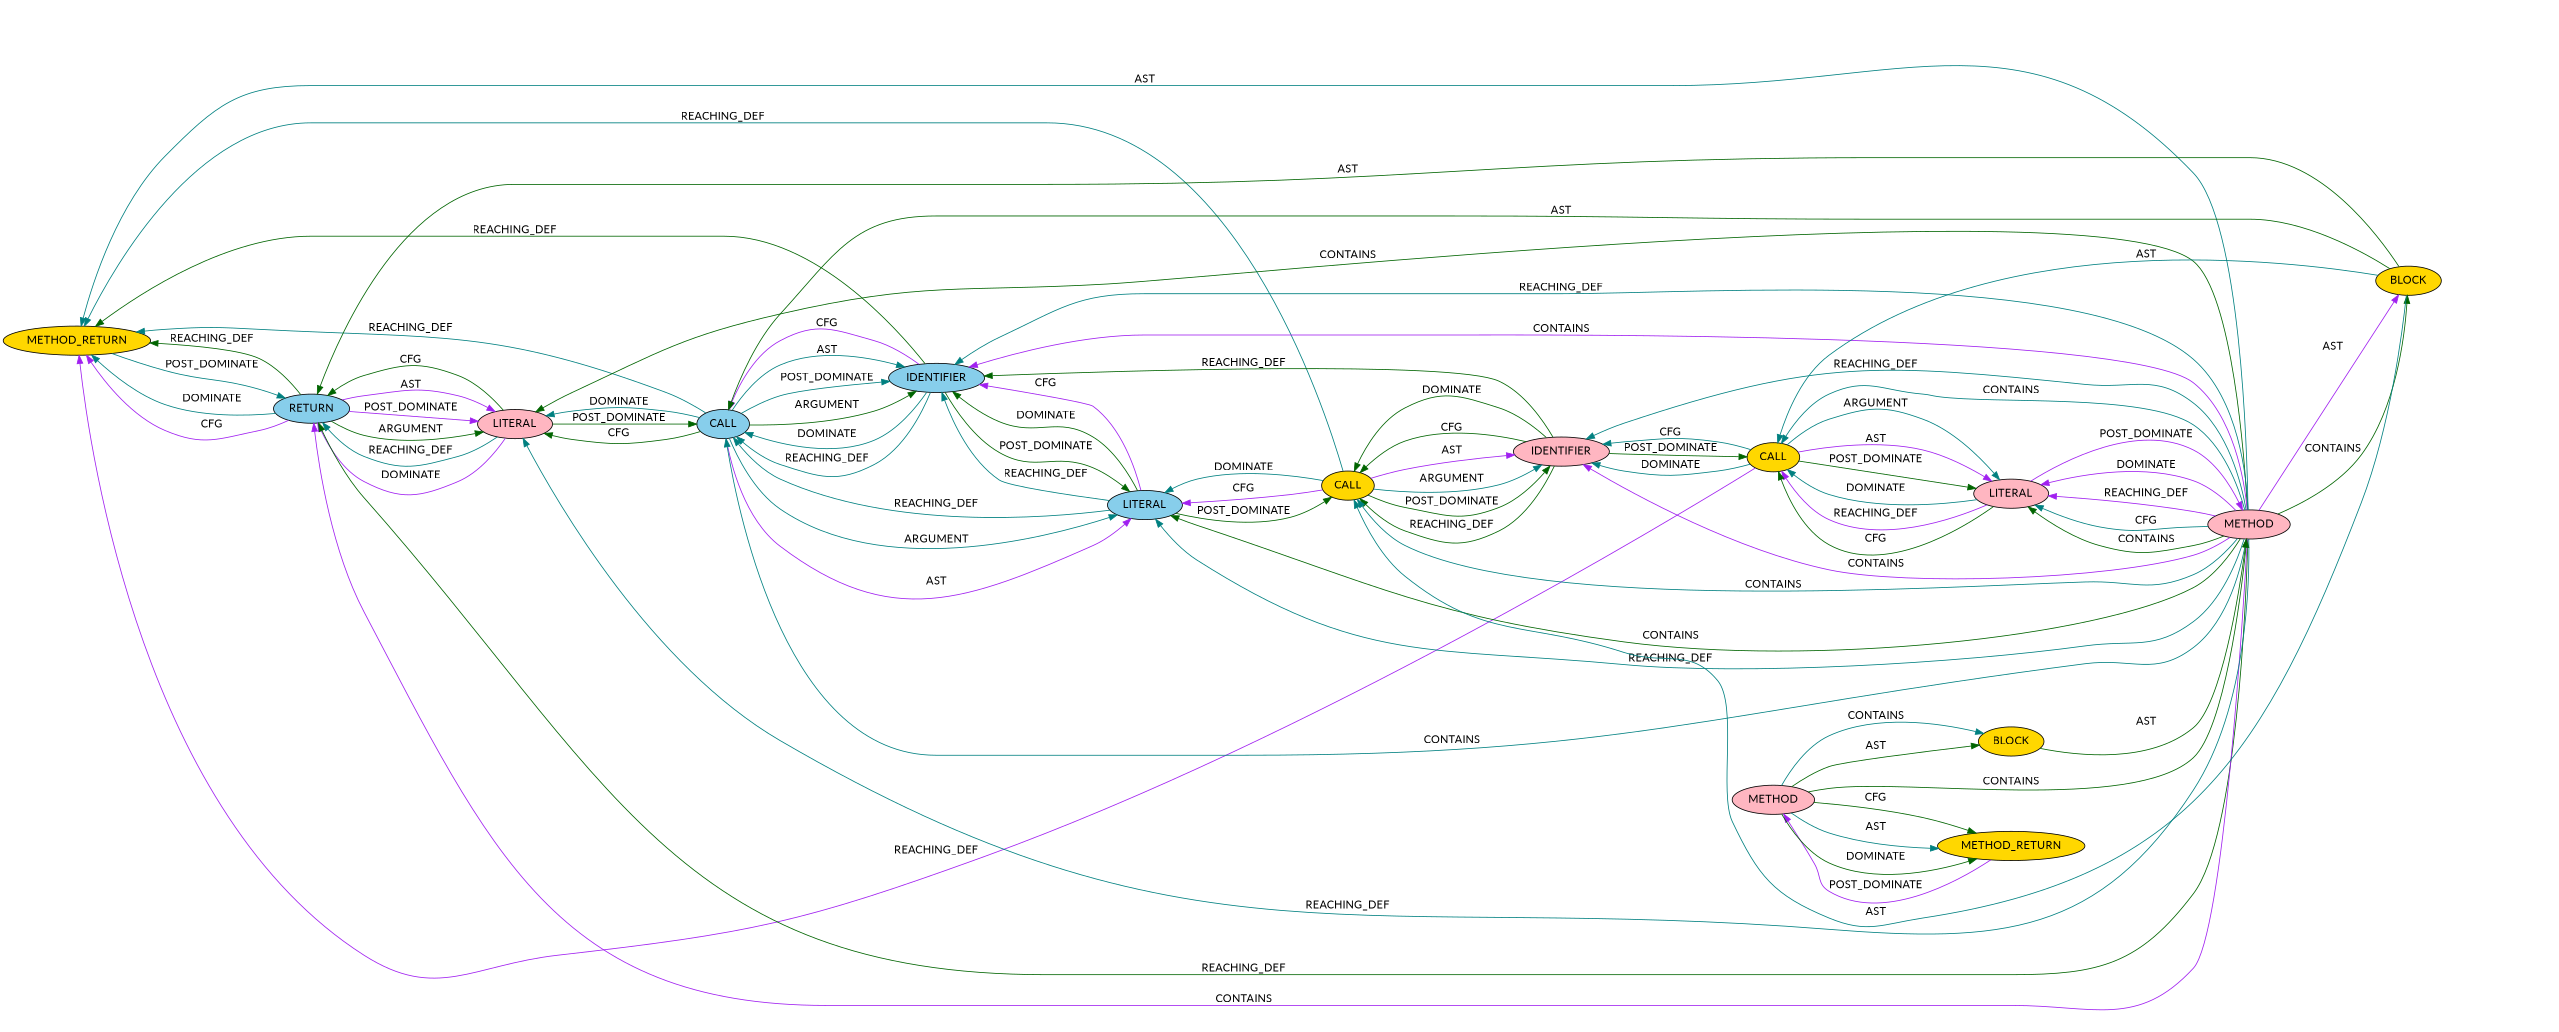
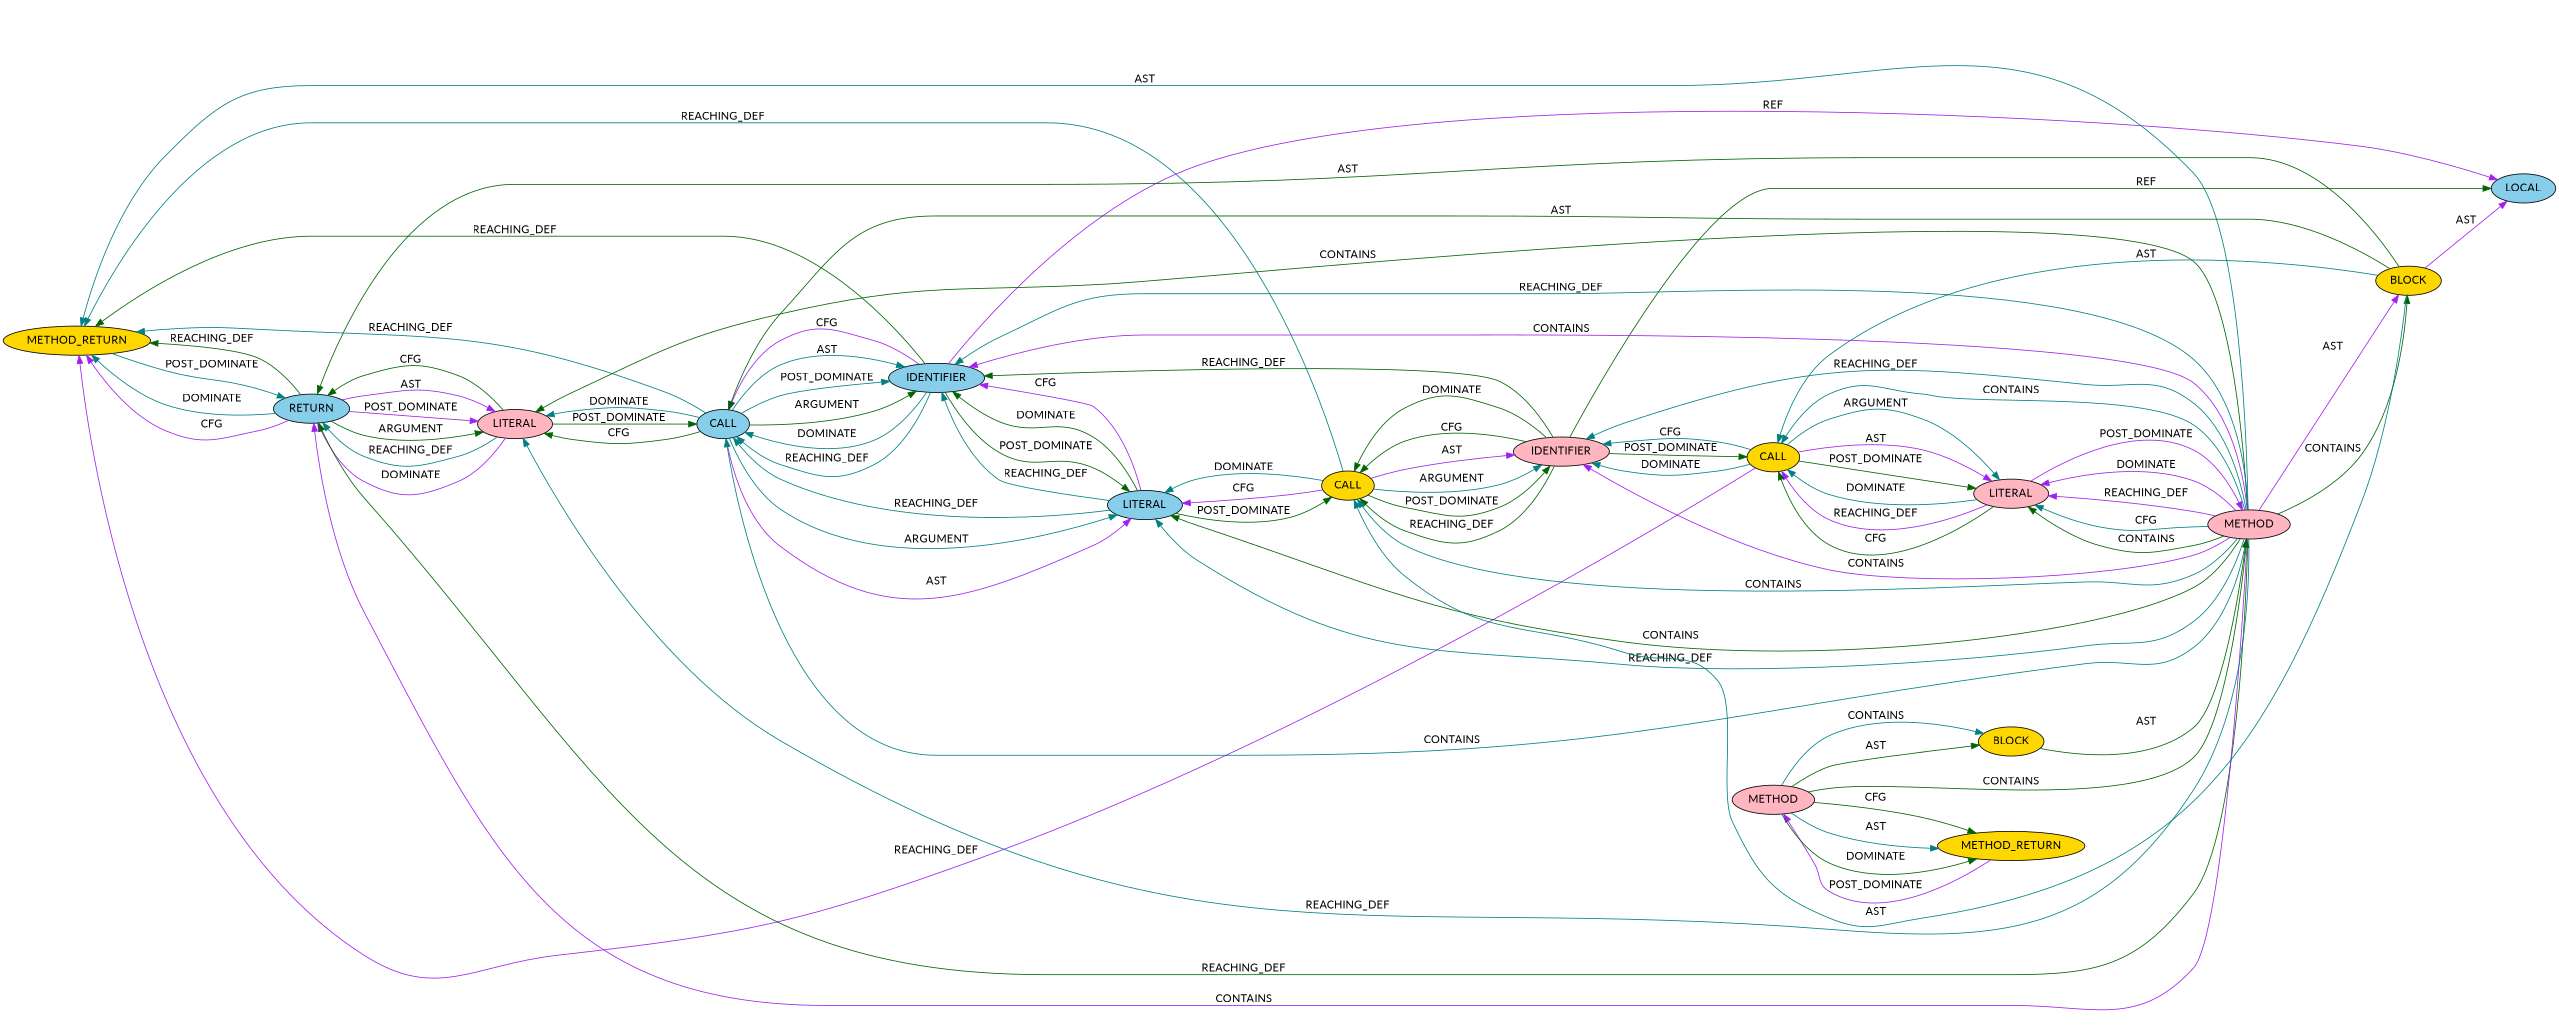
  digraph {
    rankdir=LR
    fontname=Lato
    node [CODE=RET COLUMN_NUMBER=1 LINE_NUMBER=4 ORDER=1 style=filled fillcolor=gold fontname=Lato ARGUMENT_INDEX=-1]
    edge [color=teal fontname=Lato]
    n1 [EVALUATION_STRATEGY=BY_VALUE ORDER=2 TYPE_FULL_NAME=int label=METHOD_RETURN ARGUMENT_INDEX=""]
    n2 [CODE="return(0);" COLUMN_NUMBER=4 LINE_NUMBER=9 ORDER=5 label=RETURN fillcolor=skyblue]
    n3 [CODE=0 COLUMN_NUMBER=11 LINE_NUMBER=9 TYPE_FULL_NAME=int label=LITERAL fillcolor=lightpink]
    n4 [CODE="gets(str)" COLUMN_NUMBER=4 DISPATCH_TYPE=STATIC_DISPATCH LINE_NUMBER=7 METHOD_FULL_NAME=gets NAME=gets ORDER=3 TYPE_FULL_NAME="<empty>" label=CALL]
    n5 [ARGUMENT_INDEX=1 CODE="\"You entered: %s\"" COLUMN_NUMBER=11 LINE_NUMBER=8 TYPE_FULL_NAME=char label=LITERAL fillcolor=skyblue]
    n6 [ARGUMENT_INDEX=1 CODE=str COLUMN_NUMBER=9 LINE_NUMBER=7 NAME=str TYPE_FULL_NAME="char[50]" label=IDENTIFIER fillcolor=lightpink]
    n7 [EVALUATION_STRATEGY=BY_VALUE LINE_NUMBER=1 ORDER=2 TYPE_FULL_NAME=ANY label=METHOD_RETURN ARGUMENT_INDEX=""]
    n8 [AST_PARENT_FULL_NAME="my-simple.c:<global>" AST_PARENT_TYPE=TYPE_DECL CODE="<global>" COLUMN_NUMBER_END=1 FILENAME="my-simple.c" FULL_NAME="my-simple.c:<global>" IS_EXTERNAL=false LINE_NUMBER=1 LINE_NUMBER_END=10 NAME="<global>" label=METHOD fillcolor=lightpink ARGUMENT_INDEX=""]
    n9 [CODE="printf(\"You entered: %s\", str)" COLUMN_NUMBER=4 DISPATCH_TYPE=STATIC_DISPATCH LINE_NUMBER=8 METHOD_FULL_NAME=printf NAME=printf ORDER=4 TYPE_FULL_NAME="<empty>" label=CALL fillcolor=skyblue]
    n10 [ARGUMENT_INDEX=2 CODE=str COLUMN_NUMBER=30 LINE_NUMBER=8 NAME=str ORDER=2 TYPE_FULL_NAME="char[50]" label=IDENTIFIER fillcolor=skyblue]
    n11 [CODE="printf(\"Enter a string : \")" COLUMN_NUMBER=4 DISPATCH_TYPE=STATIC_DISPATCH LINE_NUMBER=6 METHOD_FULL_NAME=printf NAME=printf ORDER=2 TYPE_FULL_NAME="<empty>" label=CALL]
    n12 [ARGUMENT_INDEX=1 CODE="\"Enter a string : \"" COLUMN_NUMBER=11 LINE_NUMBER=6 TYPE_FULL_NAME=char label=LITERAL fillcolor=lightpink]
    n13 [AST_PARENT_FULL_NAME="my-simple.c:<global>" AST_PARENT_TYPE=TYPE_DECL CODE="int main () {\n   char str[50];\n   printf(\"Enter a string : \");\n   gets(str);\n   printf(\"You entered: %s\", str);\n   return(0);\n}" COLUMN_NUMBER_END=1 FILENAME="my-simple.c" FULL_NAME=main IS_EXTERNAL=false LINE_NUMBER_END=10 NAME=main SIGNATURE="int main ()" label=METHOD fillcolor=lightpink ARGUMENT_INDEX=""]
    n14 [CODE="<empty>" LINE_NUMBER=1 TYPE_FULL_NAME=ANY label=BLOCK]
+   n15 [CODE="char[50] str" COLUMN_NUMBER=9 LINE_NUMBER=5 NAME=str TYPE_FULL_NAME="char[50]" label=LOCAL fillcolor=skyblue ARGUMENT_INDEX=""]
    n16 [CODE="{\n   char str[50];\n   printf(\"Enter a string : \");\n   gets(str);\n   printf(\"You entered: %s\", str);\n   return(0);\n}" COLUMN_NUMBER=13 TYPE_FULL_NAME=void label=BLOCK]
    n1 -> n2 [label=POST_DOMINATE]
    n2 -> n1 [label=DOMINATE]
    n2 -> n1 [label=CFG color=purple]
    n2 -> n1 [VARIABLE="<RET>" label=REACHING_DEF color=darkgreen]
    n2 -> n3 [label=AST color=purple]
    n2 -> n3 [label=POST_DOMINATE color=purple]
    n2 -> n3 [label=ARGUMENT color=darkgreen]
    n3 -> n2 [VARIABLE=0 label=REACHING_DEF]
    n3 -> n2 [label=DOMINATE color=purple]
    n3 -> n2 [label=CFG color=darkgreen]
    n3 -> n9 [label=POST_DOMINATE color=darkgreen]
    n4 -> n1 [VARIABLE="gets(str)" label=REACHING_DEF]
    n4 -> n5 [label=DOMINATE]
    n4 -> n5 [label=CFG color=purple]
    n4 -> n6 [label=AST color=purple]
    n4 -> n6 [label=ARGUMENT]
    n4 -> n6 [label=POST_DOMINATE color=darkgreen]
    n5 -> n4 [label=POST_DOMINATE color=darkgreen]
    n5 -> n9 [VARIABLE="\"You entered: %s\"" label=REACHING_DEF]
    n5 -> n10 [VARIABLE="\"You entered: %s\"" label=REACHING_DEF]
    n5 -> n10 [label=CFG color=purple]
    n5 -> n10 [label=DOMINATE color=darkgreen]
    n6 -> n4 [VARIABLE=str label=REACHING_DEF color=darkgreen]
    n6 -> n4 [label=DOMINATE color=darkgreen]
    n6 -> n4 [label=CFG color=darkgreen]
    n6 -> n10 [VARIABLE=str label=REACHING_DEF color=darkgreen]
    n6 -> n11 [label=POST_DOMINATE color=darkgreen]
+   n6 -> n15 [label=REF color=darkgreen]
    n7 -> n8 [label=POST_DOMINATE color=purple]
    n8 -> n7 [label=CFG color=darkgreen]
    n8 -> n7 [label=AST]
    n8 -> n7 [label=DOMINATE color=darkgreen]
    n8 -> n13 [label=CONTAINS color=darkgreen]
    n8 -> n14 [label=CONTAINS]
    n8 -> n14 [label=AST color=darkgreen]
    n9 -> n1 [VARIABLE="printf(\"You entered: %s\", str)" label=REACHING_DEF]
    n9 -> n3 [label=CFG color=darkgreen]
    n9 -> n3 [label=DOMINATE]
    n9 -> n5 [label=ARGUMENT]
    n9 -> n5 [label=AST color=purple]
    n9 -> n10 [label=AST]
    n9 -> n10 [label=POST_DOMINATE]
    n9 -> n10 [label=ARGUMENT color=darkgreen]
    n10 -> n1 [VARIABLE=str label=REACHING_DEF color=darkgreen]
    n10 -> n5 [label=POST_DOMINATE color=darkgreen]
    n10 -> n9 [label=DOMINATE]
    n10 -> n9 [VARIABLE=str label=REACHING_DEF]
    n10 -> n9 [label=CFG color=purple]
+   n10 -> n15 [label=REF color=purple]
    n11 -> n1 [VARIABLE="printf(\"Enter a string : \")" label=REACHING_DEF color=purple]
    n11 -> n6 [label=DOMINATE]
    n11 -> n6 [label=CFG]
    n11 -> n12 [label=ARGUMENT]
    n11 -> n12 [label=AST color=purple]
    n11 -> n12 [label=POST_DOMINATE color=darkgreen]
    n12 -> n11 [label=DOMINATE]
    n12 -> n11 [VARIABLE="\"Enter a string : \"" label=REACHING_DEF color=purple]
    n12 -> n11 [label=CFG color=darkgreen]
    n12 -> n13 [label=POST_DOMINATE color=purple]
    n13 -> n1 [label=AST]
    n13 -> n2 [label=REACHING_DEF color=darkgreen]
    n13 -> n2 [label=CONTAINS color=purple]
    n13 -> n3 [label=CONTAINS color=darkgreen]
    n13 -> n3 [label=REACHING_DEF]
    n13 -> n4 [label=CONTAINS]
    n13 -> n5 [label=CONTAINS color=darkgreen]
    n13 -> n5 [label=REACHING_DEF]
    n13 -> n6 [label=REACHING_DEF]
    n13 -> n6 [label=CONTAINS color=purple]
    n13 -> n9 [label=CONTAINS]
    n13 -> n10 [label=CONTAINS color=purple]
    n13 -> n10 [label=REACHING_DEF]
    n13 -> n11 [label=CONTAINS]
    n13 -> n12 [label=DOMINATE color=purple]
    n13 -> n12 [label=REACHING_DEF color=purple]
    n13 -> n12 [label=CFG]
    n13 -> n12 [label=CONTAINS color=darkgreen]
    n13 -> n16 [label=AST color=purple]
    n13 -> n16 [label=CONTAINS color=darkgreen]
    n14 -> n13 [label=AST color=darkgreen]
    n16 -> n2 [label=AST color=darkgreen]
    n16 -> n4 [label=AST]
    n16 -> n9 [label=AST color=darkgreen]
    n16 -> n11 [label=AST]
+   n16 -> n15 [label=AST color=purple]
  }
